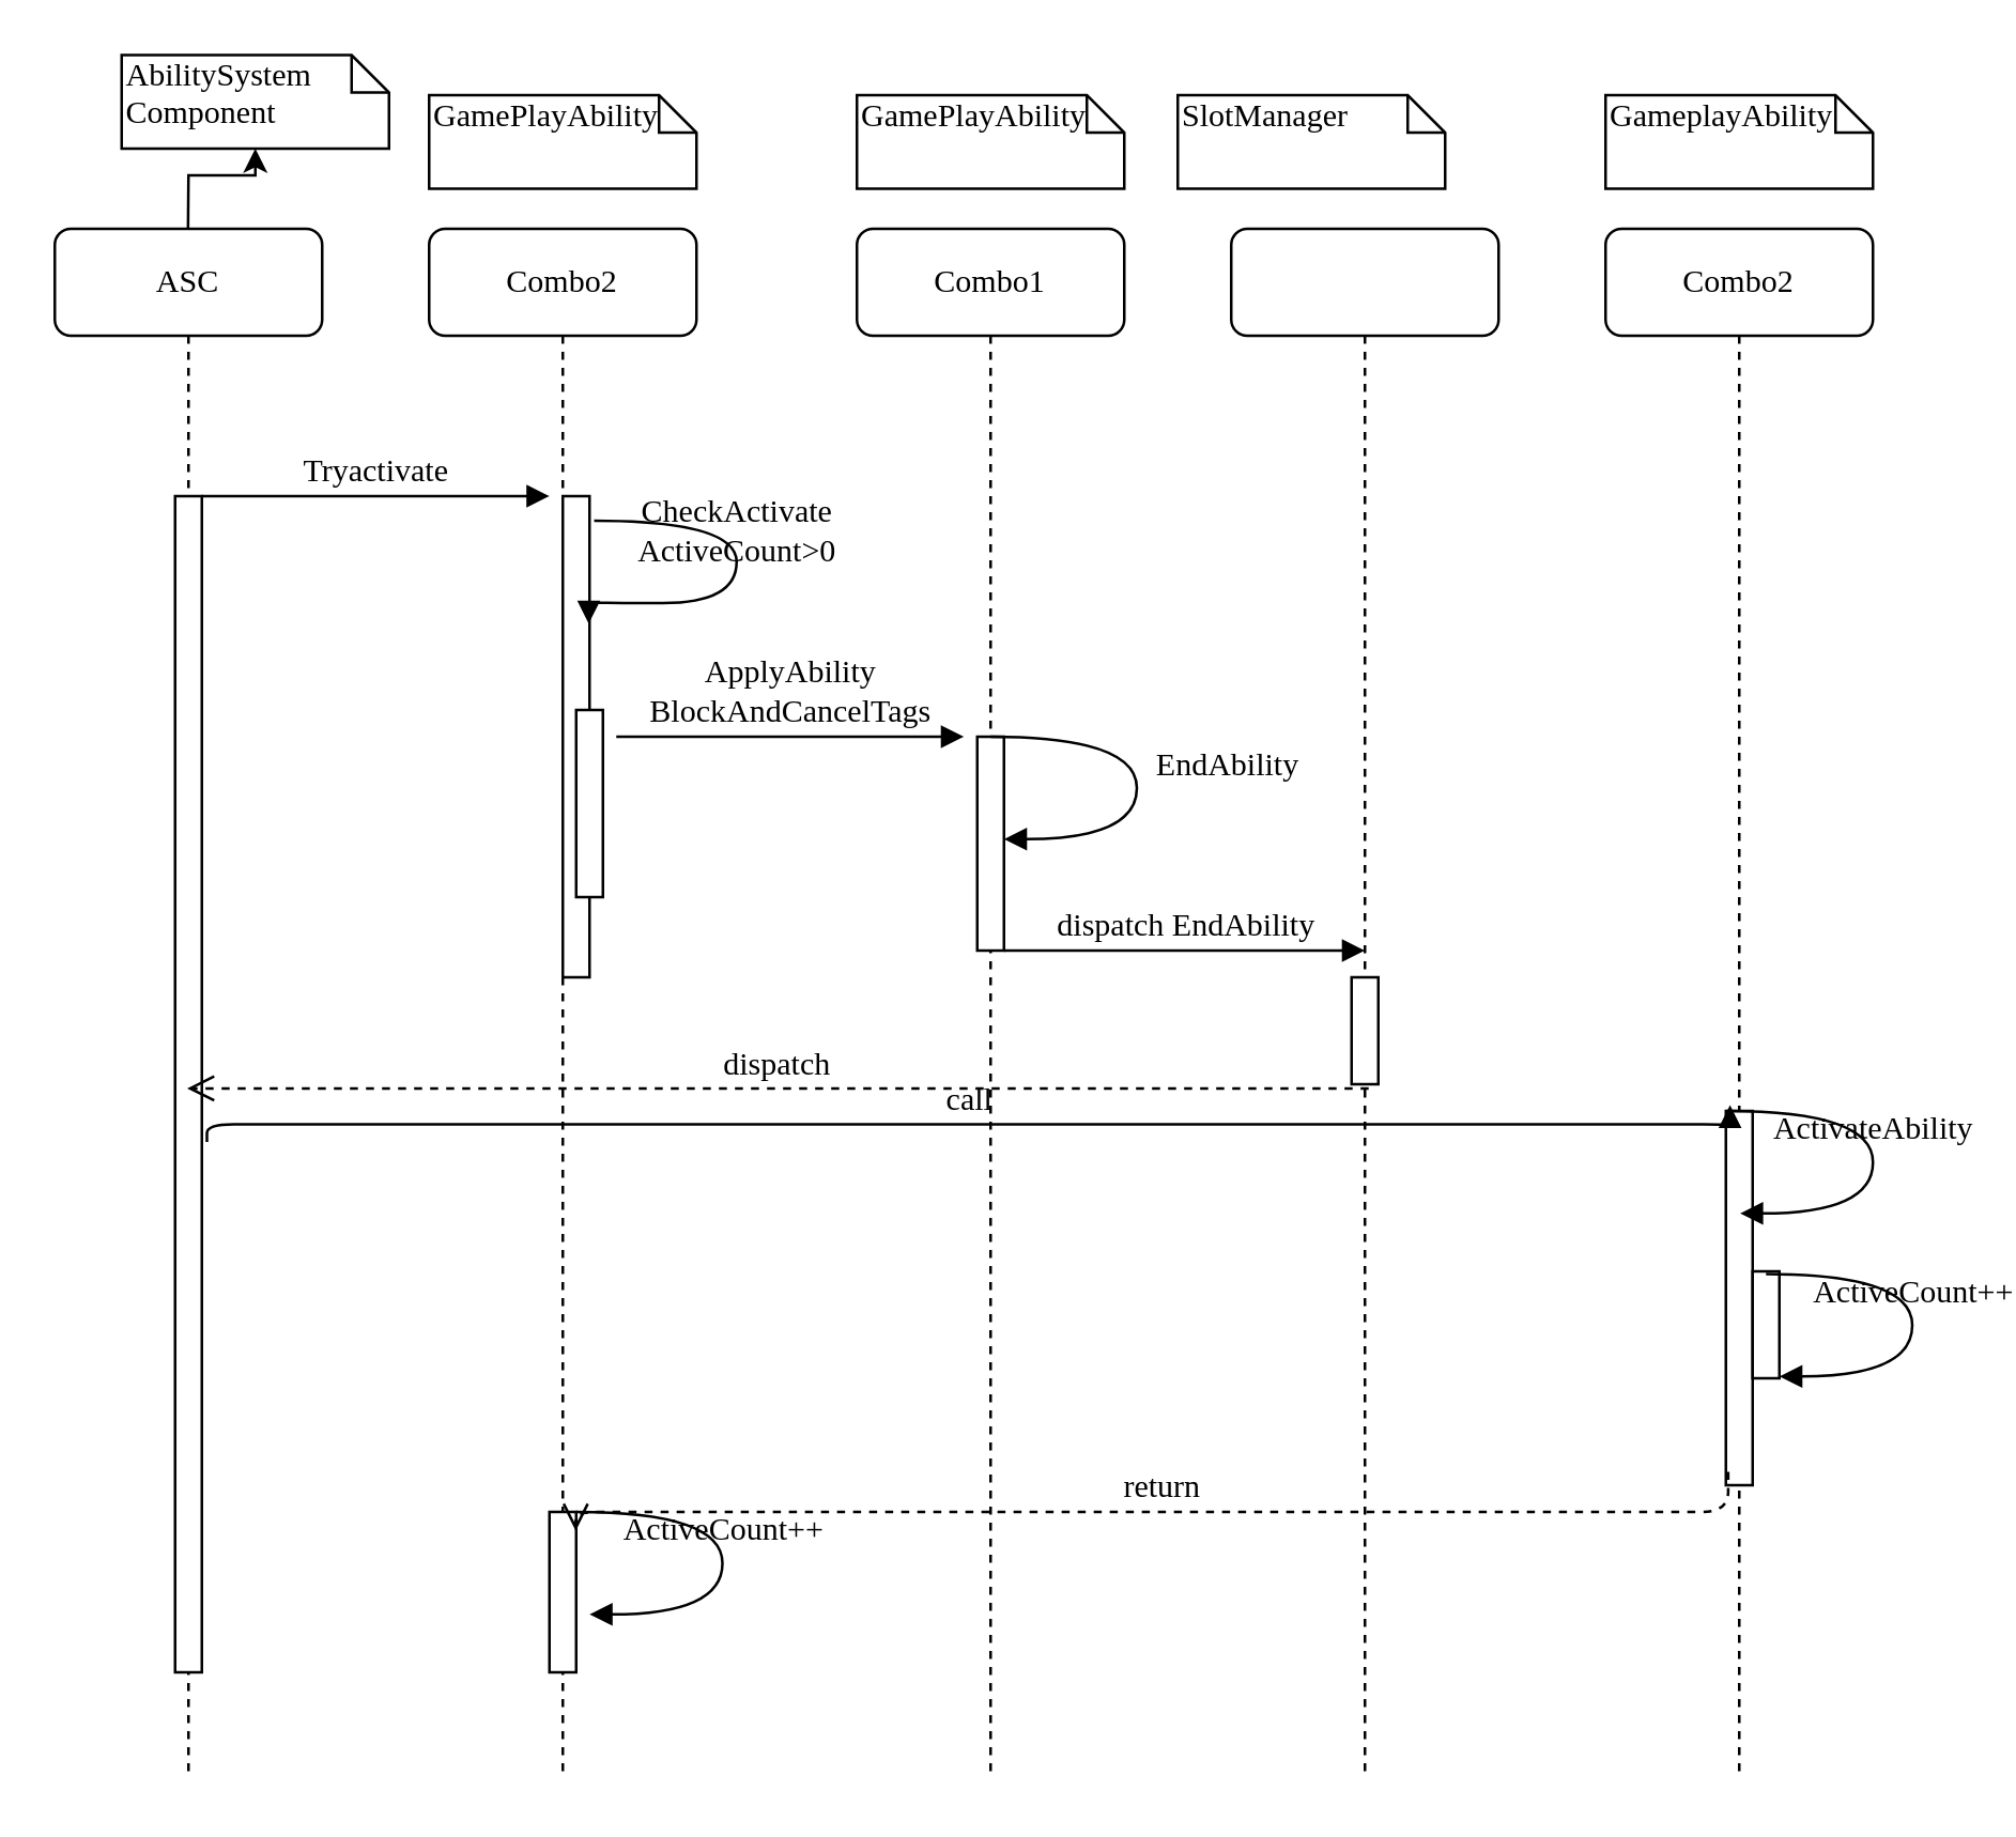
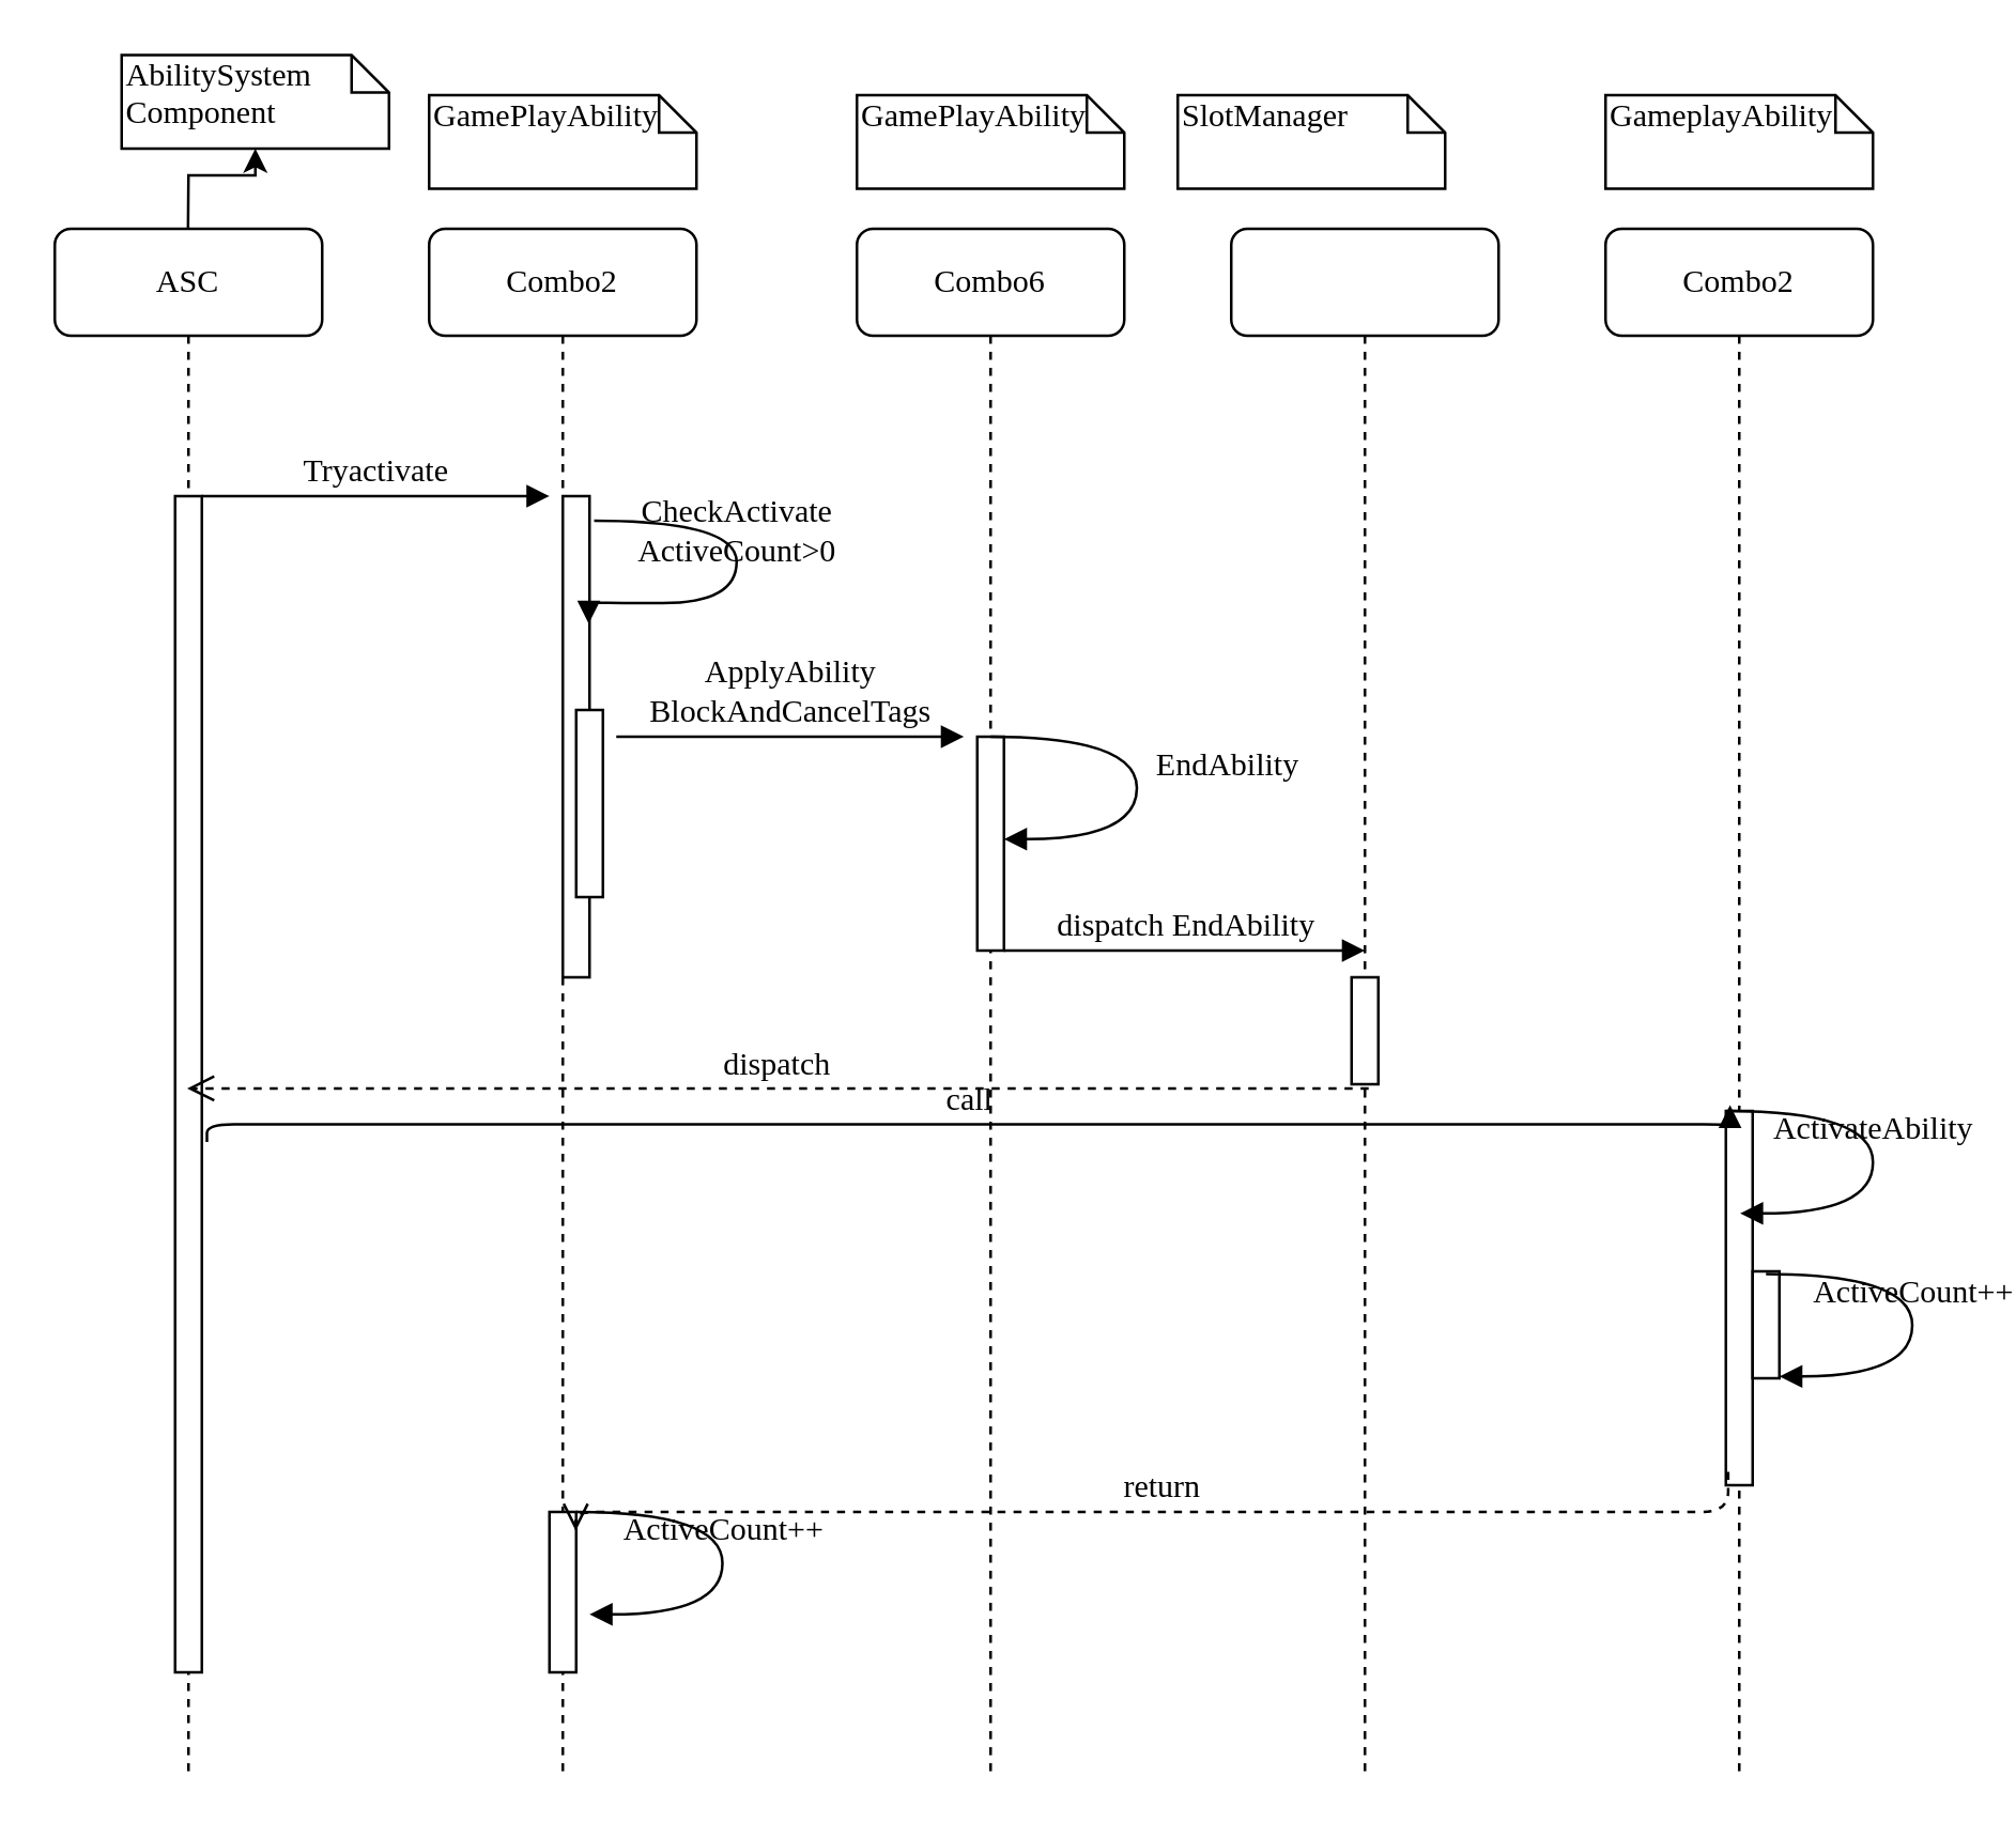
  <mxCell id="0" />
  <mxCell id="1" parent="0" />
  <mxCell id="2" value="Combo2" style="shape=umlLifeline;perimeter=lifelinePerimeter;whiteSpace=wrap;html=1;container=1;collapsible=0;recursiveResize=0;outlineConnect=0;rounded=1;shadow=0;comic=0;labelBackgroundColor=none;strokeWidth=1;fontFamily=Verdana;fontSize=12;align=center;" parent="1" vertex="1"><mxGeometry x="160" y="85" width="100" height="580" as="geometry" /></mxCell>
  <mxCell id="3" value="" style="html=1;points=[];perimeter=orthogonalPerimeter;rounded=0;shadow=0;comic=0;labelBackgroundColor=none;strokeWidth=1;fontFamily=Verdana;fontSize=12;align=center;" vertex="1" parent="2"><mxGeometry x="50" y="100" width="10" height="180" as="geometry" /></mxCell>
  <mxCell id="4" value="" style="html=1;points=[];perimeter=orthogonalPerimeter;rounded=0;shadow=0;comic=0;labelBackgroundColor=none;strokeWidth=1;fontFamily=Verdana;fontSize=12;align=center;" vertex="1" parent="2"><mxGeometry x="45" y="480" width="10" height="60" as="geometry" /></mxCell>
  <mxCell id="5" value="" style="html=1;points=[];perimeter=orthogonalPerimeter;rounded=0;shadow=0;comic=0;labelBackgroundColor=none;strokeWidth=1;fontFamily=Verdana;fontSize=12;align=center;" vertex="1" parent="2"><mxGeometry x="55" y="180" width="10" height="70" as="geometry" /></mxCell>
  <mxCell id="6" value="CheckActivate&lt;br style=&quot;border-color: var(--border-color);&quot;&gt;ActiveCount&amp;gt;0" style="html=1;verticalAlign=bottom;endArrow=block;labelBackgroundColor=none;fontFamily=Verdana;fontSize=12;elbow=vertical;edgeStyle=orthogonalEdgeStyle;curved=1;entryX=0.966;entryY=0.265;entryPerimeter=0;fontColor=default;exitX=1.172;exitY=0.051;exitDx=0;exitDy=0;exitPerimeter=0;entryDx=0;entryDy=0;" edge="1" parent="2" source="3" target="3"><mxGeometry relative="1" as="geometry"><mxPoint x="-70" y="110" as="sourcePoint" /><mxPoint x="60" y="110" as="targetPoint" /><Array as="points"><mxPoint x="115" y="109" /><mxPoint x="115" y="140" /><mxPoint x="60" y="140" /></Array></mxGeometry></mxCell>
- <mxCell id="7" value="Combo1" style="shape=umlLifeline;perimeter=lifelinePerimeter;whiteSpace=wrap;html=1;container=1;collapsible=0;recursiveResize=0;outlineConnect=0;rounded=1;shadow=0;comic=0;labelBackgroundColor=none;strokeWidth=1;fontFamily=Verdana;fontSize=12;align=center;" parent="1" vertex="1"><mxGeometry x="320" y="85" width="100" height="580" as="geometry" /></mxCell>
+ <mxCell id="7" value="Combo6" style="shape=umlLifeline;perimeter=lifelinePerimeter;whiteSpace=wrap;html=1;container=1;collapsible=0;recursiveResize=0;outlineConnect=0;rounded=1;shadow=0;comic=0;labelBackgroundColor=none;strokeWidth=1;fontFamily=Verdana;fontSize=12;align=center;" parent="1" vertex="1"><mxGeometry x="320" y="85" width="100" height="580" as="geometry" /></mxCell>
  <mxCell id="8" value="" style="html=1;points=[];perimeter=orthogonalPerimeter;rounded=0;shadow=0;comic=0;labelBackgroundColor=none;strokeWidth=1;fontFamily=Verdana;fontSize=12;align=center;" vertex="1" parent="7"><mxGeometry x="45" y="190" width="10" height="80" as="geometry" /></mxCell>
  <mxCell id="9" value="" style="shape=umlLifeline;perimeter=lifelinePerimeter;whiteSpace=wrap;html=1;container=1;collapsible=0;recursiveResize=0;outlineConnect=0;rounded=1;shadow=0;comic=0;labelBackgroundColor=none;strokeWidth=1;fontFamily=Verdana;fontSize=12;align=center;" parent="1" vertex="1"><mxGeometry x="460" y="85" width="100" height="580" as="geometry" /></mxCell>
  <mxCell id="10" value="Combo2" style="shape=umlLifeline;perimeter=lifelinePerimeter;whiteSpace=wrap;html=1;container=1;collapsible=0;recursiveResize=0;outlineConnect=0;rounded=1;shadow=0;comic=0;labelBackgroundColor=none;strokeWidth=1;fontFamily=Verdana;fontSize=12;align=center;" parent="1" vertex="1"><mxGeometry x="600" y="85" width="100" height="580" as="geometry" /></mxCell>
  <mxCell id="11" value="" style="html=1;points=[];perimeter=orthogonalPerimeter;rounded=0;shadow=0;comic=0;labelBackgroundColor=none;strokeWidth=1;fontFamily=Verdana;fontSize=12;align=center;" parent="10" vertex="1"><mxGeometry x="45" y="330" width="10" height="140" as="geometry" /></mxCell>
  <mxCell id="12" value="ActivateAbility" style="html=1;verticalAlign=bottom;endArrow=block;labelBackgroundColor=none;fontFamily=Verdana;fontSize=12;elbow=vertical;edgeStyle=orthogonalEdgeStyle;curved=1;entryX=1;entryY=0.286;entryPerimeter=0;exitX=1.038;exitY=0.345;exitPerimeter=0;fontColor=default;" edge="1" parent="10"><mxGeometry relative="1" as="geometry"><mxPoint x="45.333" y="330" as="sourcePoint" /><mxPoint x="50.333" y="368.333" as="targetPoint" /><Array as="points"><mxPoint x="100" y="330" /><mxPoint x="100" y="368" /></Array></mxGeometry></mxCell>
  <mxCell id="13" value="" style="html=1;points=[];perimeter=orthogonalPerimeter;rounded=0;shadow=0;comic=0;labelBackgroundColor=none;strokeWidth=1;fontFamily=Verdana;fontSize=12;align=center;" vertex="1" parent="10"><mxGeometry x="55" y="390" width="10" height="40" as="geometry" /></mxCell>
  <mxCell id="14" value="" style="edgeStyle=orthogonalEdgeStyle;rounded=0;orthogonalLoop=1;jettySize=auto;html=1;" edge="1" parent="1" source="15" target="23"><mxGeometry relative="1" as="geometry" /></mxCell>
  <mxCell id="15" value="ASC" style="shape=umlLifeline;perimeter=lifelinePerimeter;whiteSpace=wrap;html=1;container=1;collapsible=0;recursiveResize=0;outlineConnect=0;rounded=1;shadow=0;comic=0;labelBackgroundColor=none;strokeWidth=1;fontFamily=Verdana;fontSize=12;align=center;" parent="1" vertex="1"><mxGeometry x="20" y="85" width="100" height="580" as="geometry" /></mxCell>
  <mxCell id="16" value="" style="html=1;points=[];perimeter=orthogonalPerimeter;rounded=0;shadow=0;comic=0;labelBackgroundColor=none;strokeWidth=1;fontFamily=Verdana;fontSize=12;align=center;" parent="15" vertex="1"><mxGeometry x="45" y="100" width="10" height="440" as="geometry" /></mxCell>
  <mxCell id="17" value="" style="html=1;points=[];perimeter=orthogonalPerimeter;rounded=0;shadow=0;comic=0;labelBackgroundColor=none;strokeWidth=1;fontFamily=Verdana;fontSize=12;align=center;" parent="1" vertex="1"><mxGeometry x="505" y="365" width="10" height="40" as="geometry" /></mxCell>
  <mxCell id="18" value="dispatch EndAbility" style="html=1;verticalAlign=bottom;endArrow=block;labelBackgroundColor=none;fontFamily=Verdana;fontSize=12;fontColor=default;" parent="1" edge="1"><mxGeometry relative="1" as="geometry"><mxPoint x="375" y="355" as="sourcePoint" /><mxPoint x="510" y="355" as="targetPoint" /><Array as="points"><mxPoint x="410" y="355" /></Array></mxGeometry></mxCell>
  <mxCell id="19" value="dispatch" style="html=1;verticalAlign=bottom;endArrow=open;dashed=1;endSize=8;labelBackgroundColor=none;fontFamily=Verdana;fontSize=12;fontColor=default;exitX=0.638;exitY=1.039;exitDx=0;exitDy=0;exitPerimeter=0;" parent="1" source="17" target="15" edge="1"><mxGeometry relative="1" as="geometry"><mxPoint x="300" y="375" as="targetPoint" /></mxGeometry></mxCell>
  <mxCell id="20" value="call" style="html=1;verticalAlign=bottom;endArrow=block;entryX=0.155;entryY=-0.016;labelBackgroundColor=none;fontFamily=Verdana;fontSize=12;edgeStyle=elbowEdgeStyle;elbow=vertical;fontColor=default;entryDx=0;entryDy=0;entryPerimeter=0;exitX=1.19;exitY=0.549;exitDx=0;exitDy=0;exitPerimeter=0;" parent="1" source="16" target="11" edge="1"><mxGeometry relative="1" as="geometry"><mxPoint x="720" y="555" as="sourcePoint" /></mxGeometry></mxCell>
  <mxCell id="21" value="return" style="html=1;verticalAlign=bottom;endArrow=open;dashed=1;endSize=8;labelBackgroundColor=none;fontFamily=Verdana;fontSize=12;edgeStyle=elbowEdgeStyle;elbow=vertical;fontColor=default;exitX=0.086;exitY=0.964;exitDx=0;exitDy=0;exitPerimeter=0;entryX=0.983;entryY=0.118;entryDx=0;entryDy=0;entryPerimeter=0;" parent="1" source="11" target="4" edge="1"><mxGeometry relative="1" as="geometry"><mxPoint x="720" y="631" as="targetPoint" /><Array as="points"><mxPoint x="440" y="565" /></Array></mxGeometry></mxCell>
  <mxCell id="22" value="Tryactivate" style="html=1;verticalAlign=bottom;endArrow=block;entryX=0;entryY=0;labelBackgroundColor=none;fontFamily=Verdana;fontSize=12;edgeStyle=elbowEdgeStyle;elbow=vertical;fontColor=default;" parent="1" source="16" edge="1"><mxGeometry relative="1" as="geometry"><mxPoint x="140" y="195" as="sourcePoint" /><mxPoint x="205" y="185" as="targetPoint" /></mxGeometry></mxCell>
  <mxCell id="23" value="AbilitySystem&lt;br&gt;Component" style="shape=note;whiteSpace=wrap;html=1;size=14;verticalAlign=top;align=left;spacingTop=-6;rounded=0;shadow=0;comic=0;labelBackgroundColor=none;strokeWidth=1;fontFamily=Verdana;fontSize=12;" parent="1" vertex="1"><mxGeometry x="45" y="20" width="100" height="35" as="geometry" /></mxCell>
  <mxCell id="24" value="GamePlayAbility" style="shape=note;whiteSpace=wrap;html=1;size=14;verticalAlign=top;align=left;spacingTop=-6;rounded=0;shadow=0;comic=0;labelBackgroundColor=none;strokeWidth=1;fontFamily=Verdana;fontSize=12;" parent="1" vertex="1"><mxGeometry x="160" y="35" width="100" height="35" as="geometry" /></mxCell>
  <mxCell id="25" value="GamePlayAbility" style="shape=note;whiteSpace=wrap;html=1;size=14;verticalAlign=top;align=left;spacingTop=-6;rounded=0;shadow=0;comic=0;labelBackgroundColor=none;strokeWidth=1;fontFamily=Verdana;fontSize=12;" parent="1" vertex="1"><mxGeometry x="320" y="35" width="100" height="35" as="geometry" /></mxCell>
  <mxCell id="26" value="SlotManager" style="shape=note;whiteSpace=wrap;html=1;size=14;verticalAlign=top;align=left;spacingTop=-6;rounded=0;shadow=0;comic=0;labelBackgroundColor=none;strokeWidth=1;fontFamily=Verdana;fontSize=12;" parent="1" vertex="1"><mxGeometry x="440" y="35" width="100" height="35" as="geometry" /></mxCell>
  <mxCell id="27" value="GameplayAbility" style="shape=note;whiteSpace=wrap;html=1;size=14;verticalAlign=top;align=left;spacingTop=-6;rounded=0;shadow=0;comic=0;labelBackgroundColor=none;strokeWidth=1;fontFamily=Verdana;fontSize=12;" parent="1" vertex="1"><mxGeometry x="600" y="35" width="100" height="35" as="geometry" /></mxCell>
  <mxCell id="28" value="ApplyAbility&lt;br&gt;BlockAndCancelTags" style="html=1;verticalAlign=bottom;endArrow=block;entryX=0;entryY=0;labelBackgroundColor=none;fontFamily=Verdana;fontSize=12;edgeStyle=elbowEdgeStyle;elbow=vertical;fontColor=default;" edge="1" parent="1"><mxGeometry relative="1" as="geometry"><mxPoint x="230" y="275" as="sourcePoint" /><mxPoint x="360" y="275" as="targetPoint" /></mxGeometry></mxCell>
  <mxCell id="29" value="EndAbility&amp;nbsp;" style="html=1;verticalAlign=bottom;endArrow=block;labelBackgroundColor=none;fontFamily=Verdana;fontSize=12;elbow=vertical;edgeStyle=orthogonalEdgeStyle;curved=1;entryX=1;entryY=0.286;entryPerimeter=0;exitX=1.038;exitY=0.345;exitPerimeter=0;fontColor=default;" edge="1" parent="1"><mxGeometry x="0.047" y="35" relative="1" as="geometry"><mxPoint x="370.003" y="275" as="sourcePoint" /><mxPoint x="375.003" y="313.333" as="targetPoint" /><Array as="points"><mxPoint x="424.67" y="275" /><mxPoint x="424.67" y="313" /></Array><mxPoint as="offset" /></mxGeometry></mxCell>
  <mxCell id="30" value="ActiveCount++" style="html=1;verticalAlign=bottom;endArrow=block;labelBackgroundColor=none;fontFamily=Verdana;fontSize=12;elbow=vertical;edgeStyle=orthogonalEdgeStyle;curved=1;entryX=1;entryY=0.286;entryPerimeter=0;exitX=1.038;exitY=0.345;exitPerimeter=0;fontColor=default;" edge="1" parent="1"><mxGeometry relative="1" as="geometry"><mxPoint x="660.003" y="476" as="sourcePoint" /><mxPoint x="665.003" y="514.333" as="targetPoint" /><Array as="points"><mxPoint x="714.67" y="476" /><mxPoint x="714.67" y="514" /></Array></mxGeometry></mxCell>
  <mxCell id="31" value="ActiveCount++" style="html=1;verticalAlign=bottom;endArrow=block;labelBackgroundColor=none;fontFamily=Verdana;fontSize=12;elbow=vertical;edgeStyle=orthogonalEdgeStyle;curved=1;entryX=1;entryY=0.286;entryPerimeter=0;exitX=1.038;exitY=0.345;exitPerimeter=0;fontColor=default;" edge="1" parent="1"><mxGeometry relative="1" as="geometry"><mxPoint x="215.003" y="565" as="sourcePoint" /><mxPoint x="220.003" y="603.333" as="targetPoint" /><Array as="points"><mxPoint x="269.67" y="565" /><mxPoint x="269.67" y="603" /></Array></mxGeometry></mxCell>
